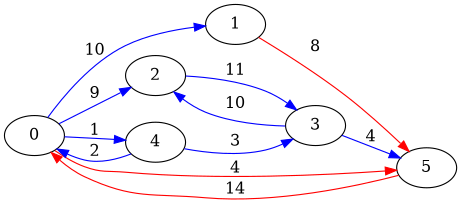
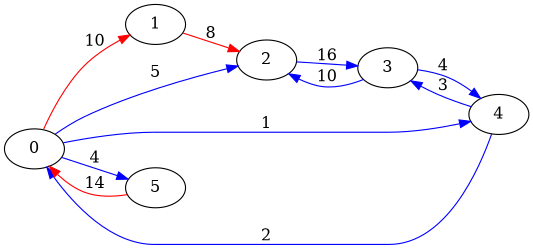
  digraph {
    rankdir=LR
    edge [color=blue]
    0
    1
    2
    4
    5
    3
-   0 -> 1 [label=10]
-   0 -> 2 [label=9]
+   0 -> 1 [color=red label=10]
+   0 -> 2 [label=5]
    0 -> 4 [label=1]
-   0 -> 5 [color=red label=4]
-   1 -> 5 [color=red label=8]
-   2 -> 3 [label=11]
+   0 -> 5 [label=4]
+   1 -> 2 [color=red label=8]
+   2 -> 3 [label=16]
    4 -> 0 [label=2]
    4 -> 3 [label=3]
    5 -> 0 [color=red label=14]
    3 -> 2 [label=10]
-   3 -> 5 [label=4]
+   3 -> 4 [label=4]
  }
